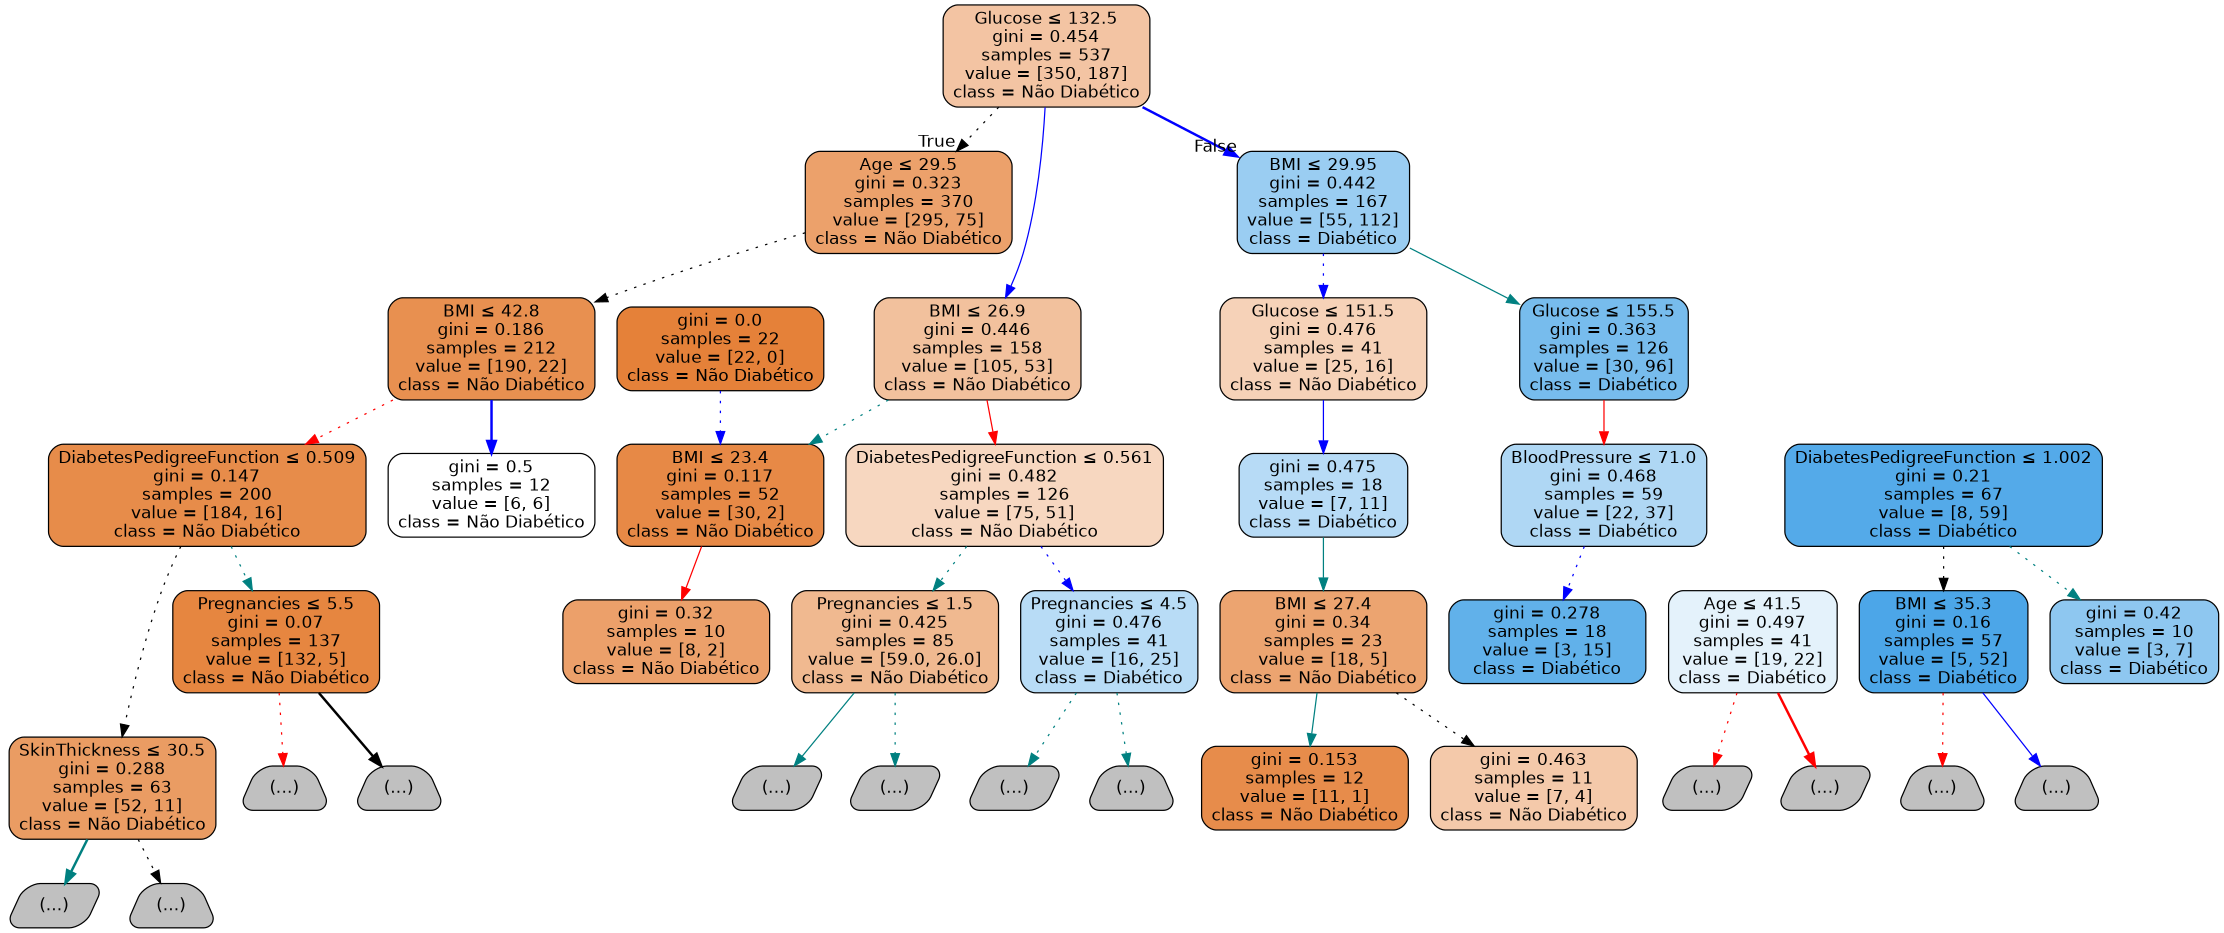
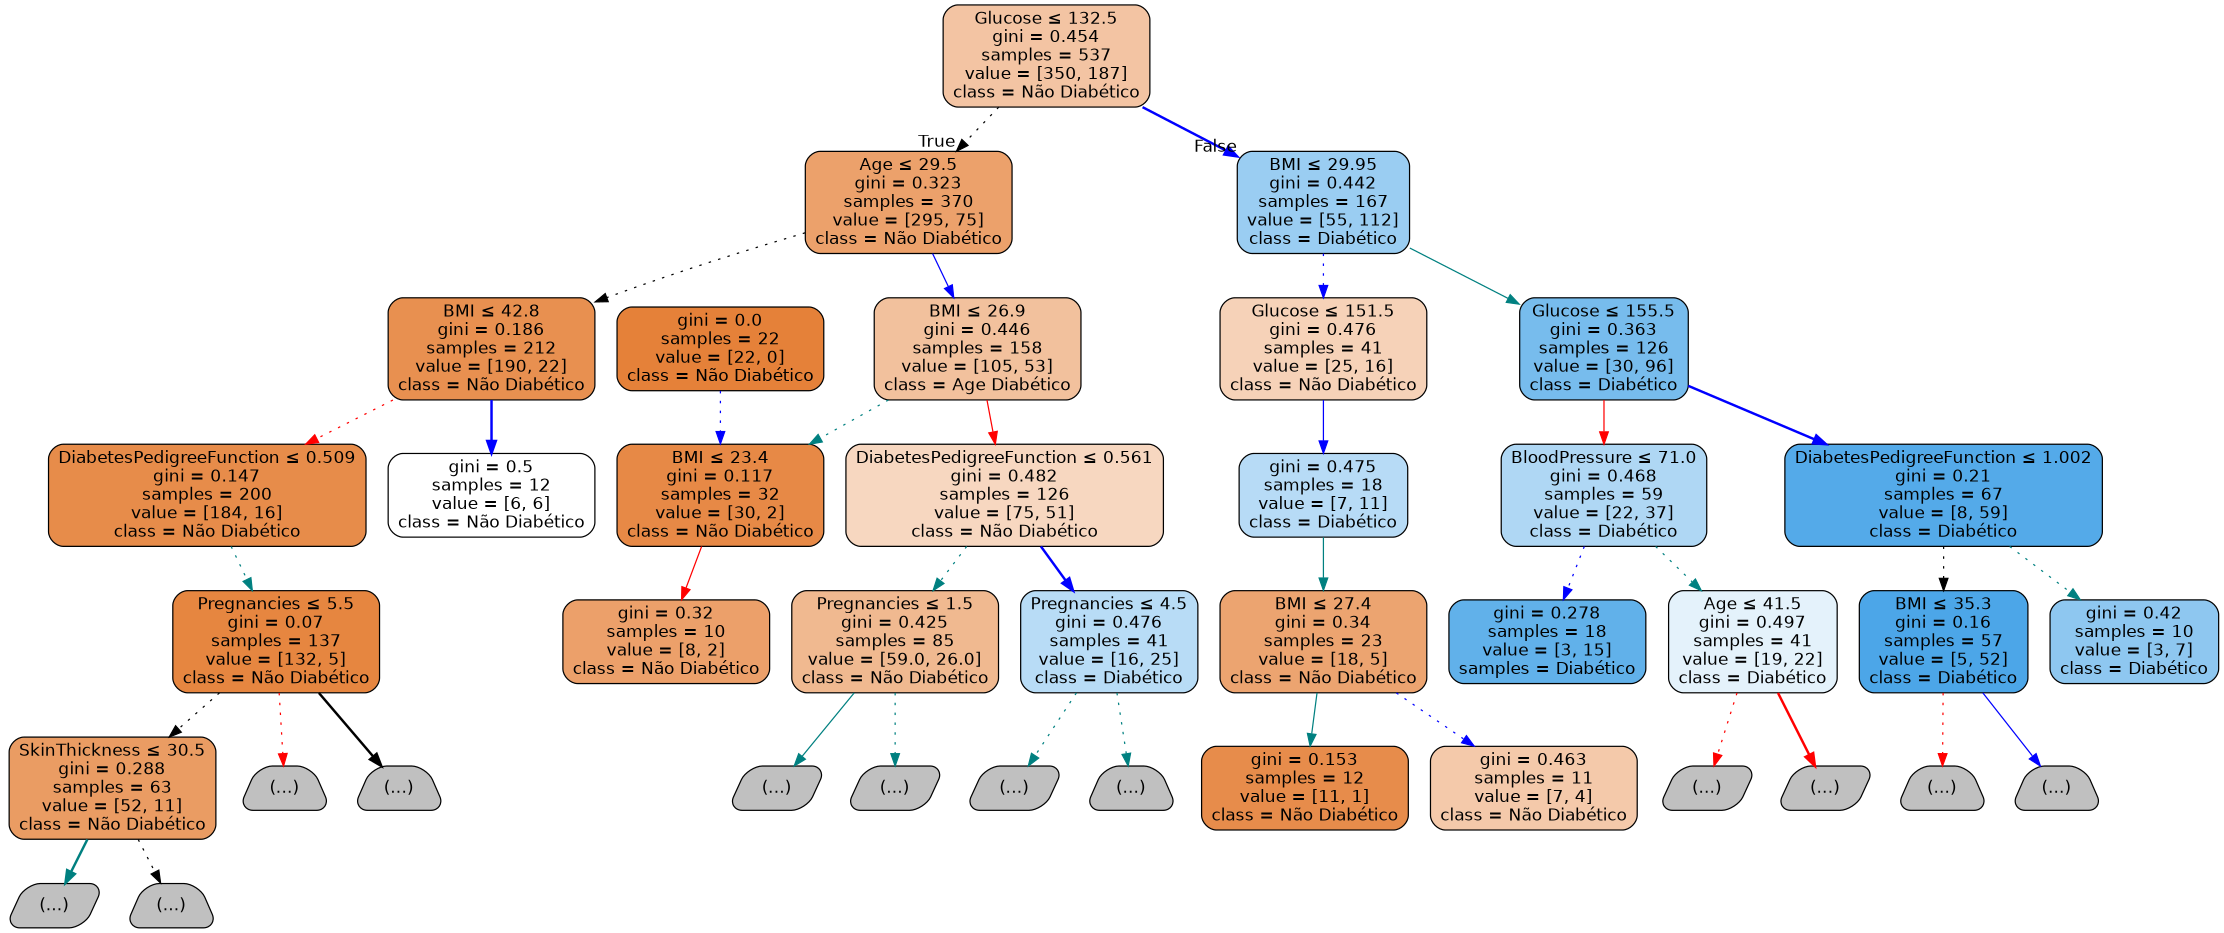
  digraph {
    node [color=black fillcolor="#C0C0C0" fontname=helvetica shape=box style="filled, rounded"]
    edge [color=teal fontname=helvetica style=dotted]
    n1 [fillcolor="#f3c4a3" label=<Glucose &le; 132.5<br/>gini = 0.454<br/>samples = 537<br/>value = [350, 187]<br/>class = Não Diabético>]
    n2 [fillcolor="#eca16b" label=<Age &le; 29.5<br/>gini = 0.323<br/>samples = 370<br/>value = [295, 75]<br/>class = Não Diabético>]
    n3 [fillcolor="#9acdf2" label=<BMI &le; 29.95<br/>gini = 0.442<br/>samples = 167<br/>value = [55, 112]<br/>class = Diabético>]
    n4 [fillcolor="#e89050" label=<BMI &le; 42.8<br/>gini = 0.186<br/>samples = 212<br/>value = [190, 22]<br/>class = Não Diabético>]
-   n5 [fillcolor="#f2c19d" label=<BMI &le; 26.9<br/>gini = 0.446<br/>samples = 158<br/>value = [105, 53]<br/>class = Não Diabético>]
+   n5 [fillcolor="#f2c19d" label=<BMI &le; 26.9<br/>gini = 0.446<br/>samples = 158<br/>value = [105, 53]<br/>class = Age Diabético>]
    n6 [fillcolor="#f6d2b8" label=<Glucose &le; 151.5<br/>gini = 0.476<br/>samples = 41<br/>value = [25, 16]<br/>class = Não Diabético>]
    n7 [fillcolor="#77bced" label=<Glucose &le; 155.5<br/>gini = 0.363<br/>samples = 126<br/>value = [30, 96]<br/>class = Diabético>]
    n8 [fillcolor="#e78c4a" label=<DiabetesPedigreeFunction &le; 0.509<br/>gini = 0.147<br/>samples = 200<br/>value = [184, 16]<br/>class = Não Diabético>]
    n9 [fillcolor="#ffffff" label=<gini = 0.5<br/>samples = 12<br/>value = [6, 6]<br/>class = Não Diabético>]
-   n10 [fillcolor="#e78946" label=<BMI &le; 23.4<br/>gini = 0.117<br/>samples = 52<br/>value = [30, 2]<br/>class = Não Diabético>]
+   n10 [fillcolor="#e78946" label=<BMI &le; 23.4<br/>gini = 0.117<br/>samples = 32<br/>value = [30, 2]<br/>class = Não Diabético>]
    n11 [fillcolor="#f7d7c0" label=<DiabetesPedigreeFunction &le; 0.561<br/>gini = 0.482<br/>samples = 126<br/>value = [75, 51]<br/>class = Não Diabético>]
    n12 [fillcolor="#e68640" label=<Pregnancies &le; 5.5<br/>gini = 0.07<br/>samples = 137<br/>value = [132, 5]<br/>class = Não Diabético>]
    n13 [fillcolor="#ea9c63" label=<SkinThickness &le; 30.5<br/>gini = 0.288<br/>samples = 63<br/>value = [52, 11]<br/>class = Não Diabético>]
    n14 [label="(...)" shape=trapezium]
    n15 [label="(...)" shape=trapezium]
    n16 [label="(...)" shape=parallelogram]
    n17 [label="(...)" shape=trapezium]
    n18 [fillcolor="#eca06a" label=<gini = 0.32<br/>samples = 10<br/>value = [8, 2]<br/>class = Não Diabético>]
    n19 [fillcolor="#f0b990" label=<Pregnancies &le; 1.5<br/>gini = 0.425<br/>samples = 85<br/>value = [59.0, 26.0]<br/>class = Não Diabético>]
    n20 [fillcolor="#b8dcf6" label=<Pregnancies &le; 4.5<br/>gini = 0.476<br/>samples = 41<br/>value = [16, 25]<br/>class = Diabético>]
    n21 [fillcolor="#e58139" label=<gini = 0.0<br/>samples = 22<br/>value = [22, 0]<br/>class = Não Diabético>]
    n22 [label="(...)" shape=parallelogram]
    n23 [label="(...)" shape=parallelogram]
    n24 [label="(...)" shape=parallelogram]
    n25 [label="(...)" shape=trapezium]
    n26 [fillcolor="#b7dbf6" label=<gini = 0.475<br/>samples = 18<br/>value = [7, 11]<br/>class = Diabético>]
    n27 [fillcolor="#afd7f4" label=<BloodPressure &le; 71.0<br/>gini = 0.468<br/>samples = 59<br/>value = [22, 37]<br/>class = Diabético>]
    n28 [fillcolor="#54aae9" label=<DiabetesPedigreeFunction &le; 1.002<br/>gini = 0.21<br/>samples = 67<br/>value = [8, 59]<br/>class = Diabético>]
    n29 [fillcolor="#eca470" label=<BMI &le; 27.4<br/>gini = 0.34<br/>samples = 23<br/>value = [18, 5]<br/>class = Não Diabético>]
    n30 [fillcolor="#e78c4b" label=<gini = 0.153<br/>samples = 12<br/>value = [11, 1]<br/>class = Não Diabético>]
    n31 [fillcolor="#f4c9aa" label=<gini = 0.463<br/>samples = 11<br/>value = [7, 4]<br/>class = Não Diabético>]
-   n32 [fillcolor="#61b1ea" label=<gini = 0.278<br/>samples = 18<br/>value = [3, 15]<br/>class = Diabético>]
+   n32 [fillcolor="#61b1ea" label=<gini = 0.278<br/>samples = 18<br/>value = [3, 15]<br/>samples = Diabético>]
    n33 [fillcolor="#e4f2fb" label=<Age &le; 41.5<br/>gini = 0.497<br/>samples = 41<br/>value = [19, 22]<br/>class = Diabético>]
    n34 [fillcolor="#4ca6e8" label=<BMI &le; 35.3<br/>gini = 0.16<br/>samples = 57<br/>value = [5, 52]<br/>class = Diabético>]
    n35 [fillcolor="#8ec7f0" label=<gini = 0.42<br/>samples = 10<br/>value = [3, 7]<br/>class = Diabético>]
    n36 [label="(...)" shape=parallelogram]
    n37 [label="(...)" shape=parallelogram]
    n38 [label="(...)" shape=trapezium]
    n39 [label="(...)" shape=trapezium]
    n1 -> n2 [color=black headlabel=True labelangle=45 labeldistance=2.5]
    n1 -> n3 [color=blue headlabel=False labelangle=-45 labeldistance=2.5 style=bold]
    n2 -> n4 [color=black]
-   n1 -> n5 [color=blue style=solid]
+   n2 -> n5 [color=blue style=solid]
    n3 -> n6 [color=blue]
    n3 -> n7 [style=solid]
    n4 -> n8 [color=red]
    n4 -> n9 [color=blue style=bold]
    n5 -> n10
    n5 -> n11 [color=red style=solid]
    n6 -> n26 [color=blue style=solid]
    n7 -> n27 [color=red style=solid]
+   n7 -> n28 [color=blue style=bold]
    n8 -> n12
-   n8 -> n13 [color=black]
+   n12 -> n13 [color=black]
    n10 -> n18 [color=red style=solid]
    n11 -> n19
-   n11 -> n20 [color=blue]
+   n11 -> n20 [color=blue style=bold]
    n12 -> n14 [color=red]
    n12 -> n15 [color=black style=bold]
    n13 -> n16 [style=bold]
    n13 -> n17 [color=black]
    n19 -> n22 [style=solid]
    n19 -> n23
    n20 -> n24
    n20 -> n25
    n21 -> n10 [color=blue]
    n26 -> n29 [style=solid]
    n27 -> n32 [color=blue]
+   n27 -> n33
    n28 -> n34 [color=black]
    n28 -> n35
    n29 -> n30 [style=solid]
-   n29 -> n31 [color=black]
+   n29 -> n31 [color=blue]
    n33 -> n36 [color=red]
    n33 -> n37 [color=red style=bold]
    n34 -> n38 [color=red]
    n34 -> n39 [color=blue style=solid]
  }
